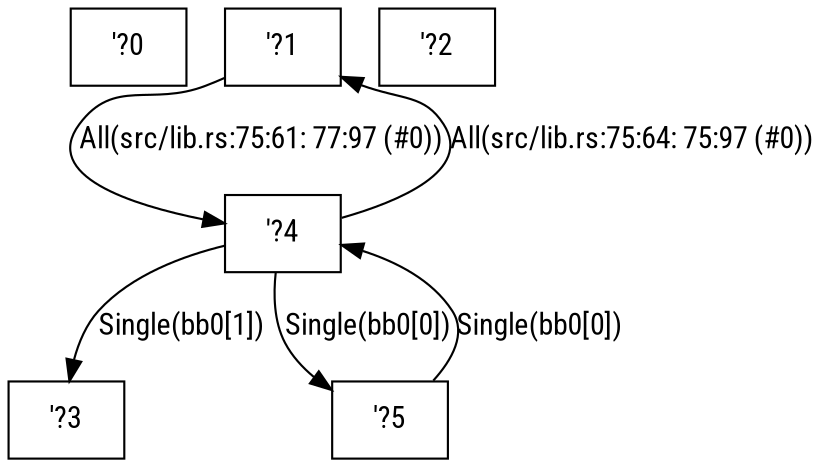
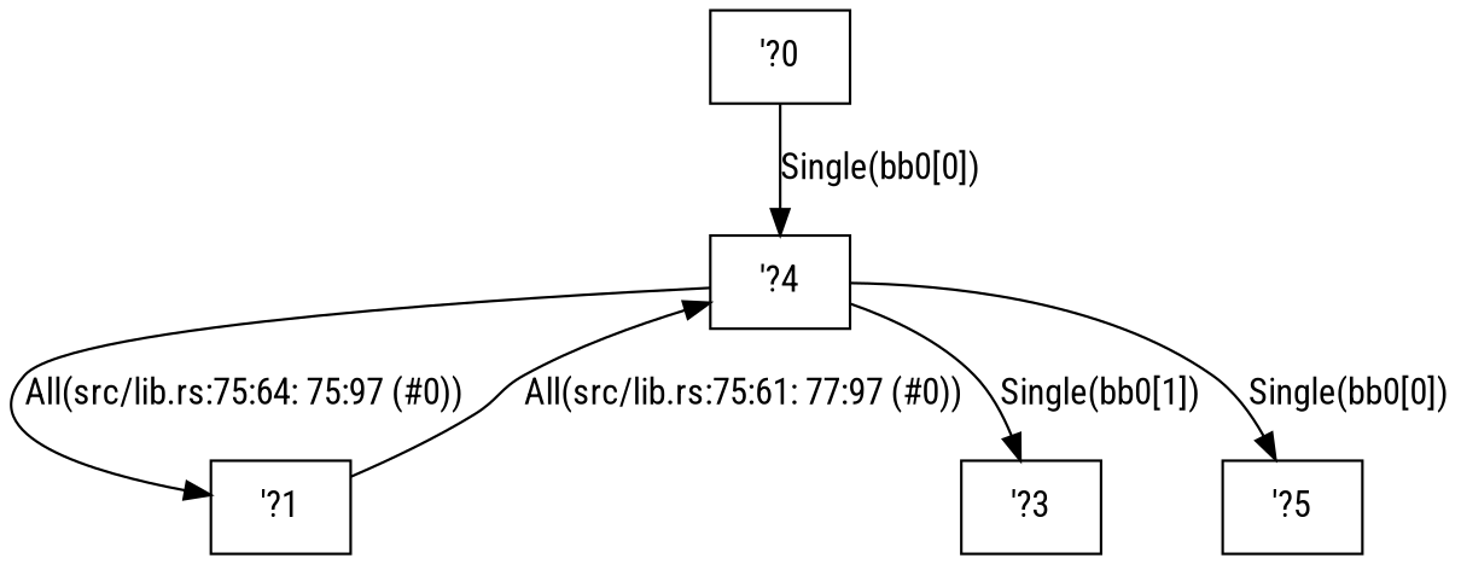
  digraph {
    fontname="Roboto Condensed"
    node [fontname="Roboto Condensed" shape=box]
    edge [fontname="Roboto Condensed"]
    n1 [label="\'?0"]
    n2 [label="\'?1"]
    n3 [label="\'?4"]
    n4 [label="\'?3"]
    n5 [label="\'?5"]
-   n6 [label="\'?2"]
    n2 -> n3 [label="All(src/lib.rs:75:61: 77:97 (#0))"]
    n3 -> n2 [label="All(src/lib.rs:75:64: 75:97 (#0))"]
    n3 -> n4 [label="Single(bb0[1])"]
    n3 -> n5 [label="Single(bb0[0])"]
-   n5 -> n3 [label="Single(bb0[0])"]
+   n1 -> n3 [label="Single(bb0[0])"]
  }
